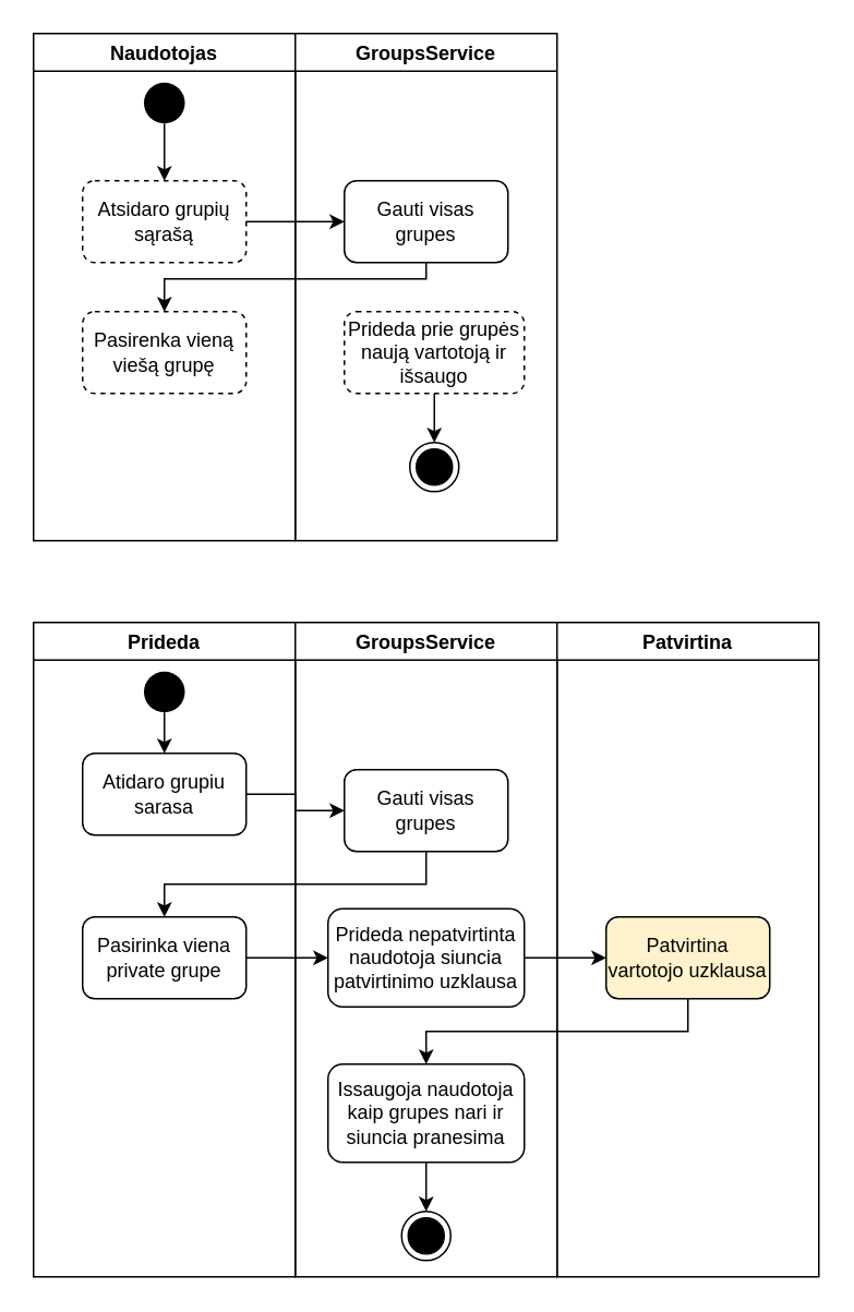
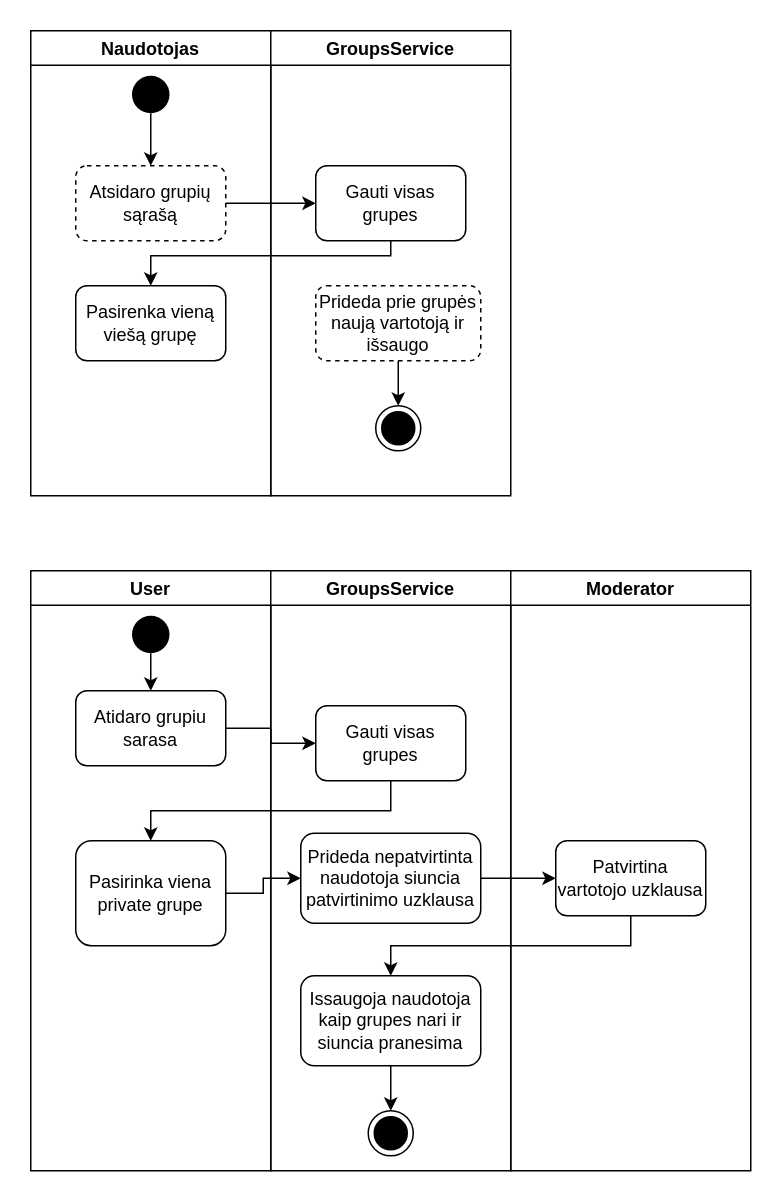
  <mxCell id="0" />
  <mxCell id="1" parent="0" />
  <mxCell id="2" value="Naudotojas" style="swimlane;" parent="1" vertex="1"><mxGeometry x="20" y="20" width="160" height="310" as="geometry" /></mxCell>
- <mxCell id="3" value="Pasirenka vieną viešą grupę" style="rounded=1;whiteSpace=wrap;html=1;dashed=1;" parent="2" vertex="1"><mxGeometry x="30" y="170" width="100" height="50" as="geometry" /></mxCell>
+ <mxCell id="3" value="Pasirenka vieną viešą grupę" style="rounded=1;whiteSpace=wrap;html=1;" parent="2" vertex="1"><mxGeometry x="30" y="170" width="100" height="50" as="geometry" /></mxCell>
  <mxCell id="4" value="" style="edgeStyle=orthogonalEdgeStyle;rounded=0;orthogonalLoop=1;jettySize=auto;html=1;" parent="2" source="5" target="6" edge="1"><mxGeometry relative="1" as="geometry" /></mxCell>
  <mxCell id="5" value="" style="ellipse;fillColor=#000000;strokeColor=none;" parent="2" vertex="1"><mxGeometry x="67.5" y="30" width="25" height="25" as="geometry" /></mxCell>
  <mxCell id="6" value="Atsidaro grupių sąrašą" style="rounded=1;whiteSpace=wrap;html=1;dashed=1;" parent="2" vertex="1"><mxGeometry x="30" y="90" width="100" height="50" as="geometry" /></mxCell>
  <mxCell id="7" value="GroupsService" style="swimlane;" parent="1" vertex="1"><mxGeometry x="180" y="20" width="160" height="310" as="geometry" /></mxCell>
  <mxCell id="8" value="" style="ellipse;html=1;shape=endState;fillColor=#000000;strokeColor=#000000;" parent="7" vertex="1"><mxGeometry x="70" y="250" width="30" height="30" as="geometry" /></mxCell>
  <mxCell id="9" value="Gauti visas grupes" style="rounded=1;whiteSpace=wrap;html=1;" parent="7" vertex="1"><mxGeometry x="30" y="90" width="100" height="50" as="geometry" /></mxCell>
  <mxCell id="10" value="" style="edgeStyle=orthogonalEdgeStyle;rounded=0;orthogonalLoop=1;jettySize=auto;html=1;" parent="7" source="11" target="8" edge="1"><mxGeometry relative="1" as="geometry" /></mxCell>
  <mxCell id="11" value="Prideda prie grupės naują vartotoją ir išsaugo" style="rounded=1;whiteSpace=wrap;html=1;dashed=1;" parent="7" vertex="1"><mxGeometry x="30" y="170" width="110" height="50" as="geometry" /></mxCell>
- <mxCell id="12" value="Prideda" style="swimlane;" parent="1" vertex="1"><mxGeometry x="20" y="380" width="160" height="400" as="geometry" /></mxCell>
+ <mxCell id="12" value="User" style="swimlane;" parent="1" vertex="1"><mxGeometry x="20" y="380" width="160" height="400" as="geometry" /></mxCell>
  <mxCell id="13" value="" style="edgeStyle=orthogonalEdgeStyle;rounded=0;orthogonalLoop=1;jettySize=auto;html=1;" parent="12" source="14" target="15" edge="1"><mxGeometry relative="1" as="geometry" /></mxCell>
  <mxCell id="14" value="" style="ellipse;fillColor=#000000;strokeColor=none;" parent="12" vertex="1"><mxGeometry x="67.5" y="30" width="25" height="25" as="geometry" /></mxCell>
  <mxCell id="15" value="Atidaro grupiu sarasa" style="rounded=1;whiteSpace=wrap;html=1;" parent="12" vertex="1"><mxGeometry x="30" y="80" width="100" height="50" as="geometry" /></mxCell>
- <mxCell id="16" value="Pasirinka viena private grupe" style="rounded=1;whiteSpace=wrap;html=1;" parent="12" vertex="1"><mxGeometry x="30" y="180" width="100" height="50" as="geometry" /></mxCell>
+ <mxCell id="16" value="Pasirinka viena private grupe" style="rounded=1;whiteSpace=wrap;html=1;" parent="12" vertex="1"><mxGeometry x="30" y="180" width="100" height="70" as="geometry" /></mxCell>
  <mxCell id="17" value="GroupsService" style="swimlane;" parent="1" vertex="1"><mxGeometry x="180" y="380" width="160" height="400" as="geometry" /></mxCell>
  <mxCell id="18" value="Gauti visas grupes" style="rounded=1;whiteSpace=wrap;html=1;" parent="17" vertex="1"><mxGeometry x="30" y="90" width="100" height="50" as="geometry" /></mxCell>
  <mxCell id="19" value="Prideda nepatvirtinta naudotoja siuncia patvirtinimo uzklausa" style="rounded=1;whiteSpace=wrap;html=1;" parent="17" vertex="1"><mxGeometry x="20" y="175" width="120" height="60" as="geometry" /></mxCell>
  <mxCell id="20" value="" style="edgeStyle=orthogonalEdgeStyle;rounded=0;orthogonalLoop=1;jettySize=auto;html=1;" parent="17" source="21" target="22" edge="1"><mxGeometry relative="1" as="geometry" /></mxCell>
  <mxCell id="21" value="Issaugoja naudotoja kaip grupes nari ir siuncia pranesima" style="rounded=1;whiteSpace=wrap;html=1;" parent="17" vertex="1"><mxGeometry x="20" y="270" width="120" height="60" as="geometry" /></mxCell>
  <mxCell id="22" value="" style="ellipse;html=1;shape=endState;fillColor=#000000;strokeColor=#000000;" parent="17" vertex="1"><mxGeometry x="65" y="360" width="30" height="30" as="geometry" /></mxCell>
- <mxCell id="23" value="Patvirtina" style="swimlane;" parent="1" vertex="1"><mxGeometry x="340" y="380" width="160" height="400" as="geometry" /></mxCell>
- <mxCell id="24" value="Patvirtina vartotojo uzklausa" style="rounded=1;whiteSpace=wrap;html=1;fillColor=#fff2cc;" parent="23" vertex="1"><mxGeometry x="30" y="180" width="100" height="50" as="geometry" /></mxCell>
+ <mxCell id="23" value="Moderator" style="swimlane;" parent="1" vertex="1"><mxGeometry x="340" y="380" width="160" height="400" as="geometry" /></mxCell>
+ <mxCell id="24" value="Patvirtina vartotojo uzklausa" style="rounded=1;whiteSpace=wrap;html=1;" parent="23" vertex="1"><mxGeometry x="30" y="180" width="100" height="50" as="geometry" /></mxCell>
  <mxCell id="25" value="" style="edgeStyle=orthogonalEdgeStyle;rounded=0;orthogonalLoop=1;jettySize=auto;html=1;" parent="1" source="6" target="9" edge="1"><mxGeometry relative="1" as="geometry" /></mxCell>
  <mxCell id="26" style="edgeStyle=orthogonalEdgeStyle;rounded=0;orthogonalLoop=1;jettySize=auto;html=1;exitX=0.5;exitY=1;exitDx=0;exitDy=0;entryX=0.5;entryY=0;entryDx=0;entryDy=0;" parent="1" source="9" target="3" edge="1"><mxGeometry relative="1" as="geometry"><Array as="points"><mxPoint x="260" y="170" /><mxPoint x="100" y="170" /></Array></mxGeometry></mxCell>
  <mxCell id="27" value="" style="edgeStyle=orthogonalEdgeStyle;rounded=0;orthogonalLoop=1;jettySize=auto;html=1;" parent="1" source="15" target="18" edge="1"><mxGeometry relative="1" as="geometry" /></mxCell>
  <mxCell id="28" style="edgeStyle=orthogonalEdgeStyle;rounded=0;orthogonalLoop=1;jettySize=auto;html=1;entryX=0.5;entryY=0;entryDx=0;entryDy=0;" parent="1" source="18" target="16" edge="1"><mxGeometry relative="1" as="geometry"><Array as="points"><mxPoint x="260" y="540" /><mxPoint x="100" y="540" /></Array></mxGeometry></mxCell>
  <mxCell id="29" value="" style="edgeStyle=orthogonalEdgeStyle;rounded=0;orthogonalLoop=1;jettySize=auto;html=1;" parent="1" source="16" target="19" edge="1"><mxGeometry relative="1" as="geometry" /></mxCell>
  <mxCell id="30" value="" style="edgeStyle=orthogonalEdgeStyle;rounded=0;orthogonalLoop=1;jettySize=auto;html=1;" parent="1" source="19" target="24" edge="1"><mxGeometry relative="1" as="geometry" /></mxCell>
  <mxCell id="31" style="edgeStyle=orthogonalEdgeStyle;rounded=0;orthogonalLoop=1;jettySize=auto;html=1;entryX=0.5;entryY=0;entryDx=0;entryDy=0;" parent="1" source="24" target="21" edge="1"><mxGeometry relative="1" as="geometry"><Array as="points"><mxPoint x="420" y="630" /><mxPoint x="260" y="630" /></Array></mxGeometry></mxCell>
